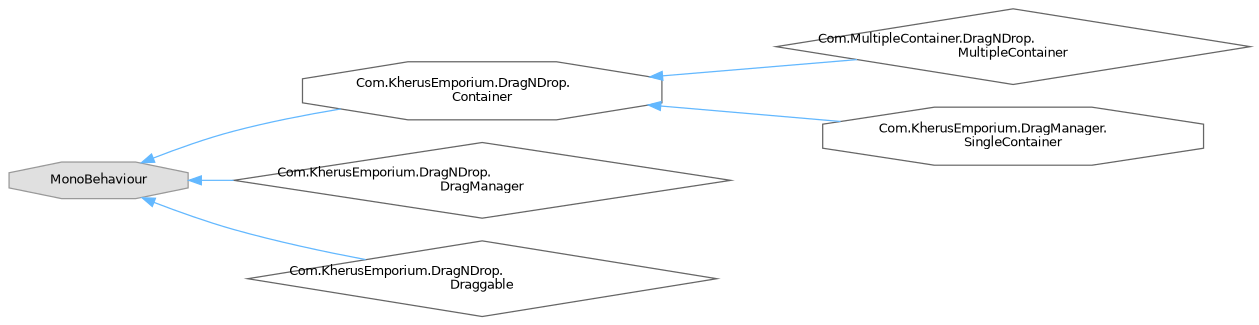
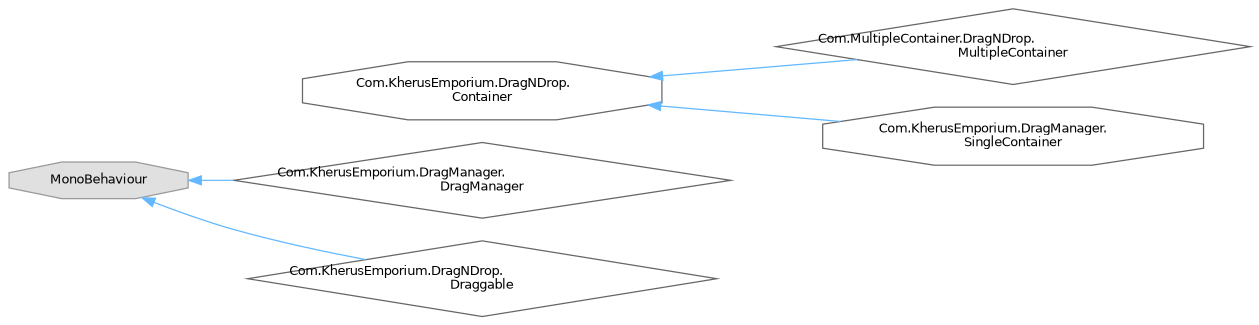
  digraph {
    rankdir=LR
    node [color=grey40 fillcolor=white fontname=Helvetica fontsize=10 shape=octagon style=filled]
    edge [color=steelblue1 dir=back fontname=Helvetica fontsize=10 labelfontname=Helvetica labelfontsize=10 style=solid]
    n1 [color=grey60 fillcolor="#E0E0E0" height=0.2 label=MonoBehaviour width=0.4]
    n2 [height=0.2 label="Com.KherusEmporium.DragNDrop.\lContainer" width=0.4]
-   n3 [height=0.2 label="Com.KherusEmporium.DragNDrop.\lDragManager" shape=diamond width=0.4]
+   n3 [height=0.2 label="Com.KherusEmporium.DragManager.\lDragManager" shape=diamond width=0.4]
    n4 [height=0.2 label="Com.KherusEmporium.DragNDrop.\lDraggable" shape=diamond width=0.4]
    n5 [height=0.2 label="Com.MultipleContainer.DragNDrop.\lMultipleContainer" shape=diamond width=0.4]
    n6 [height=0.2 label="Com.KherusEmporium.DragManager.\lSingleContainer" width=0.4]
-   n1 -> n2
    n1 -> n3
    n1 -> n4
    n2 -> n5
    n2 -> n6
  }
